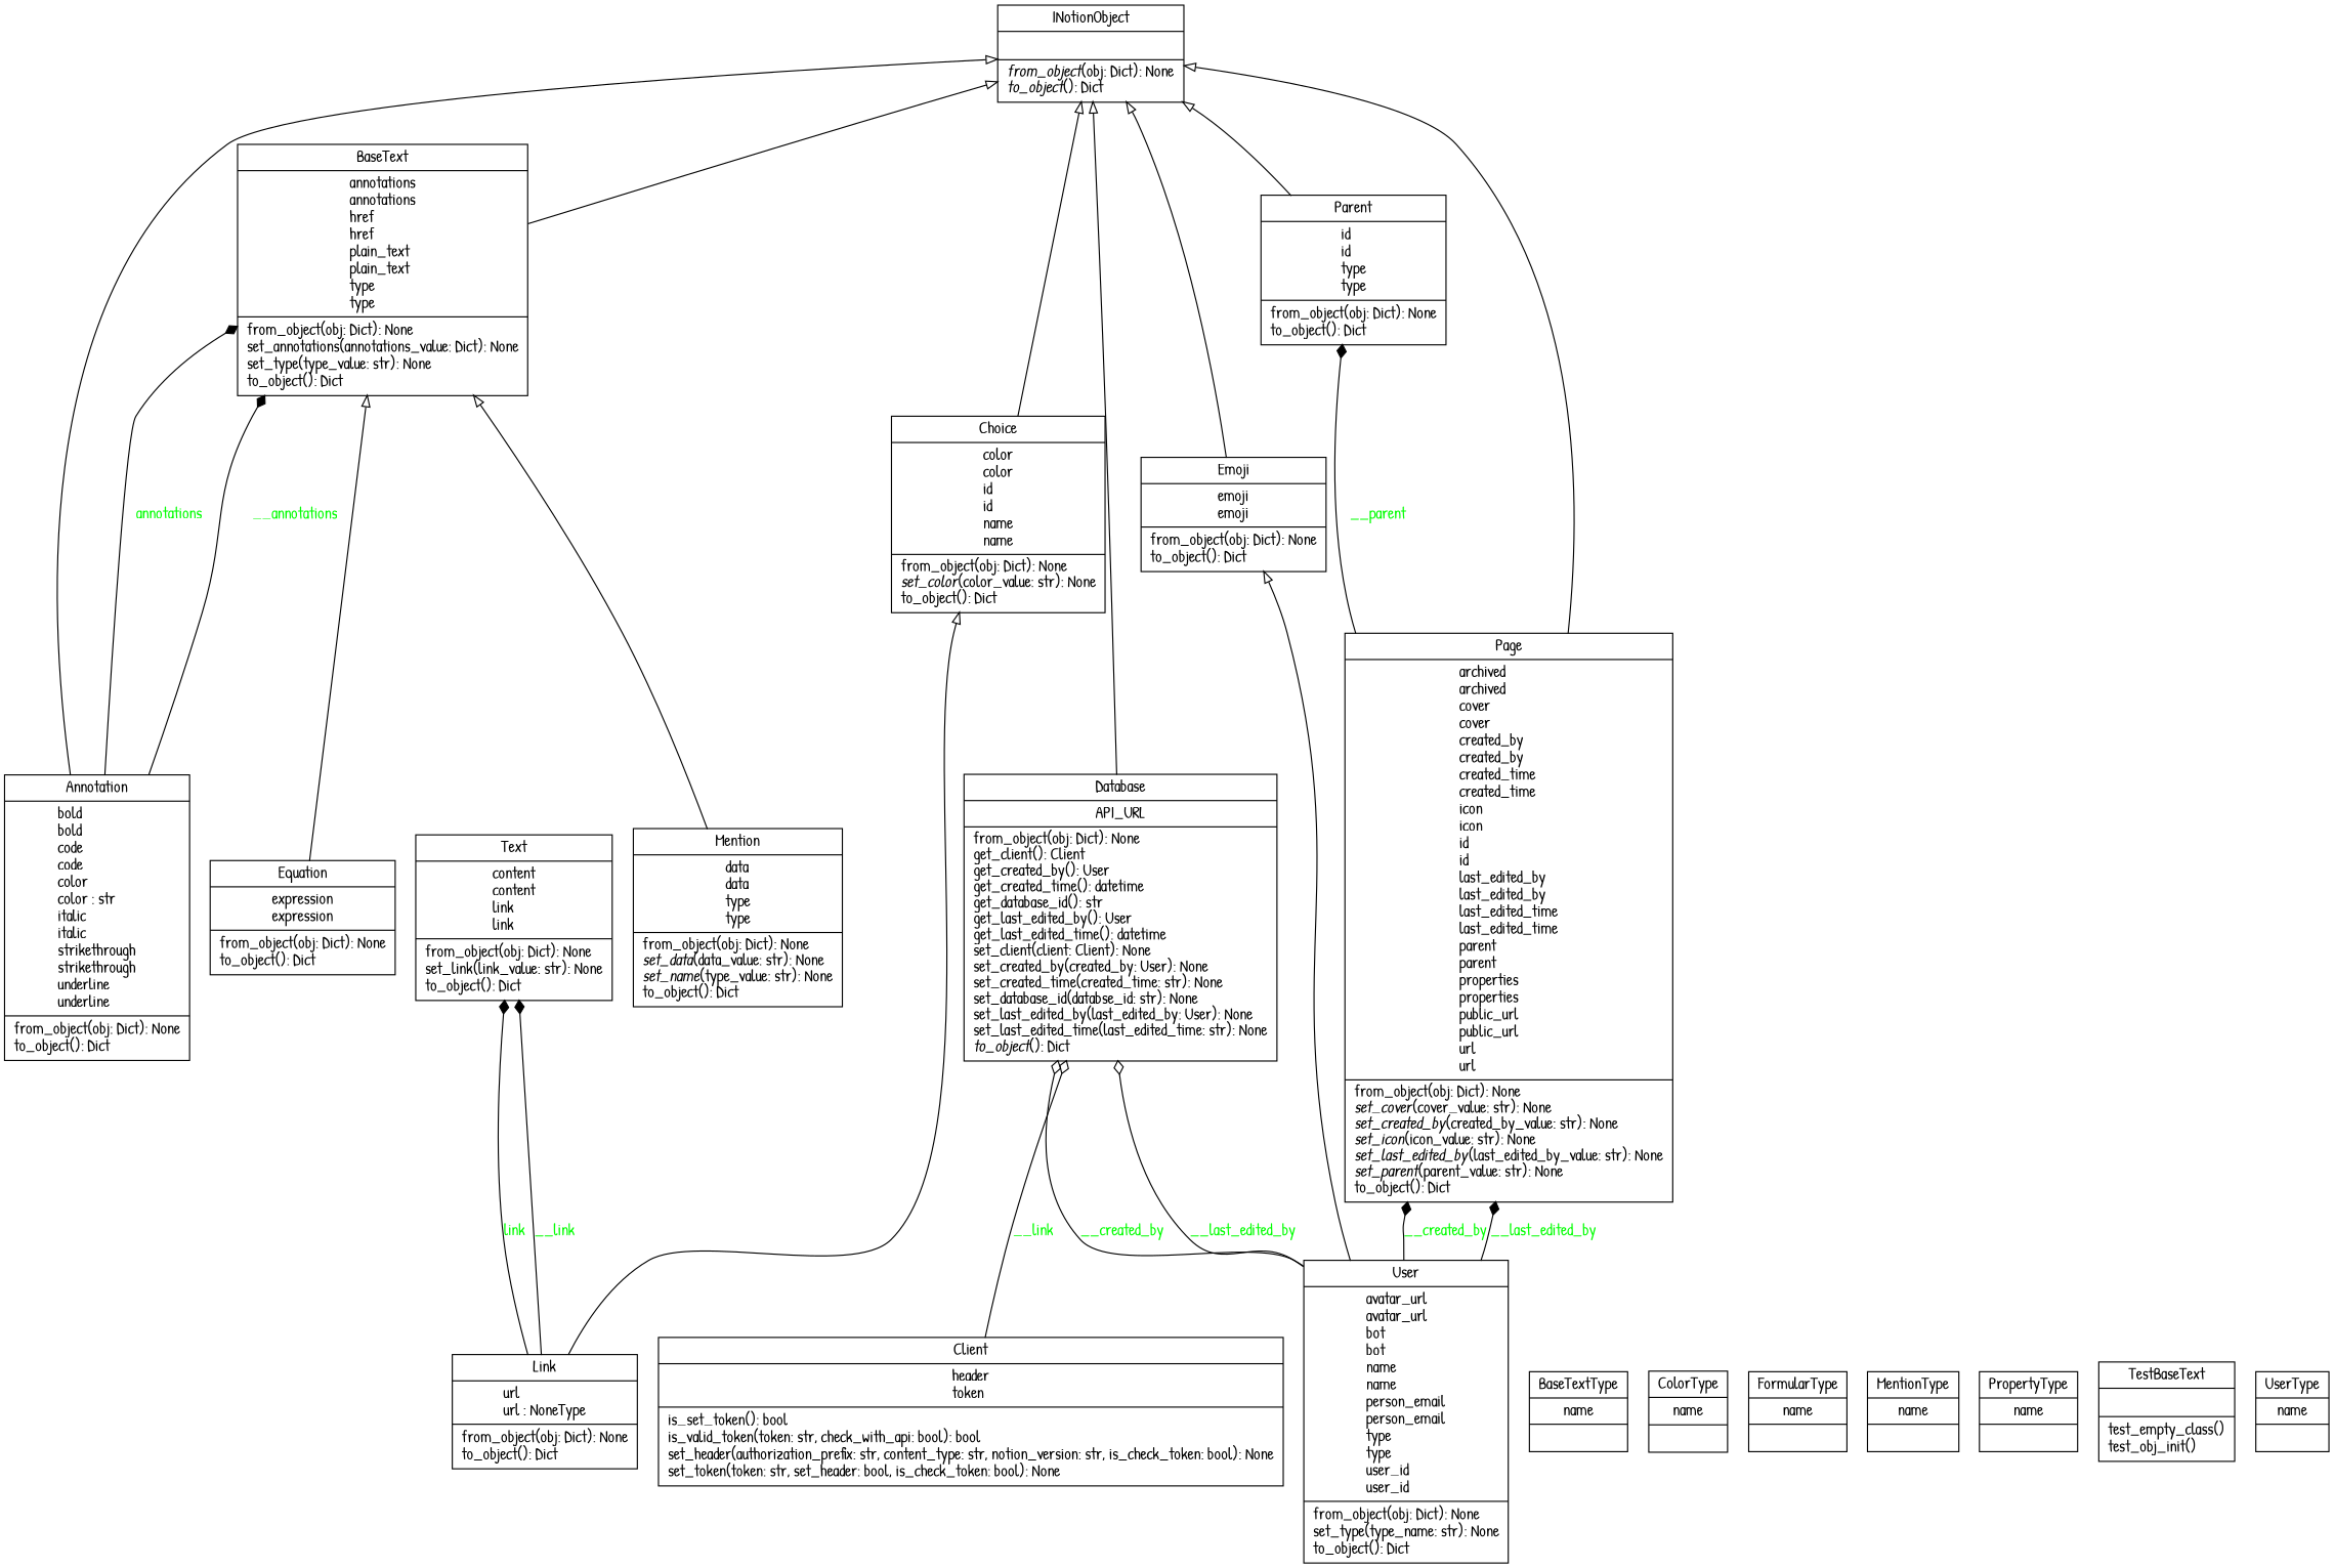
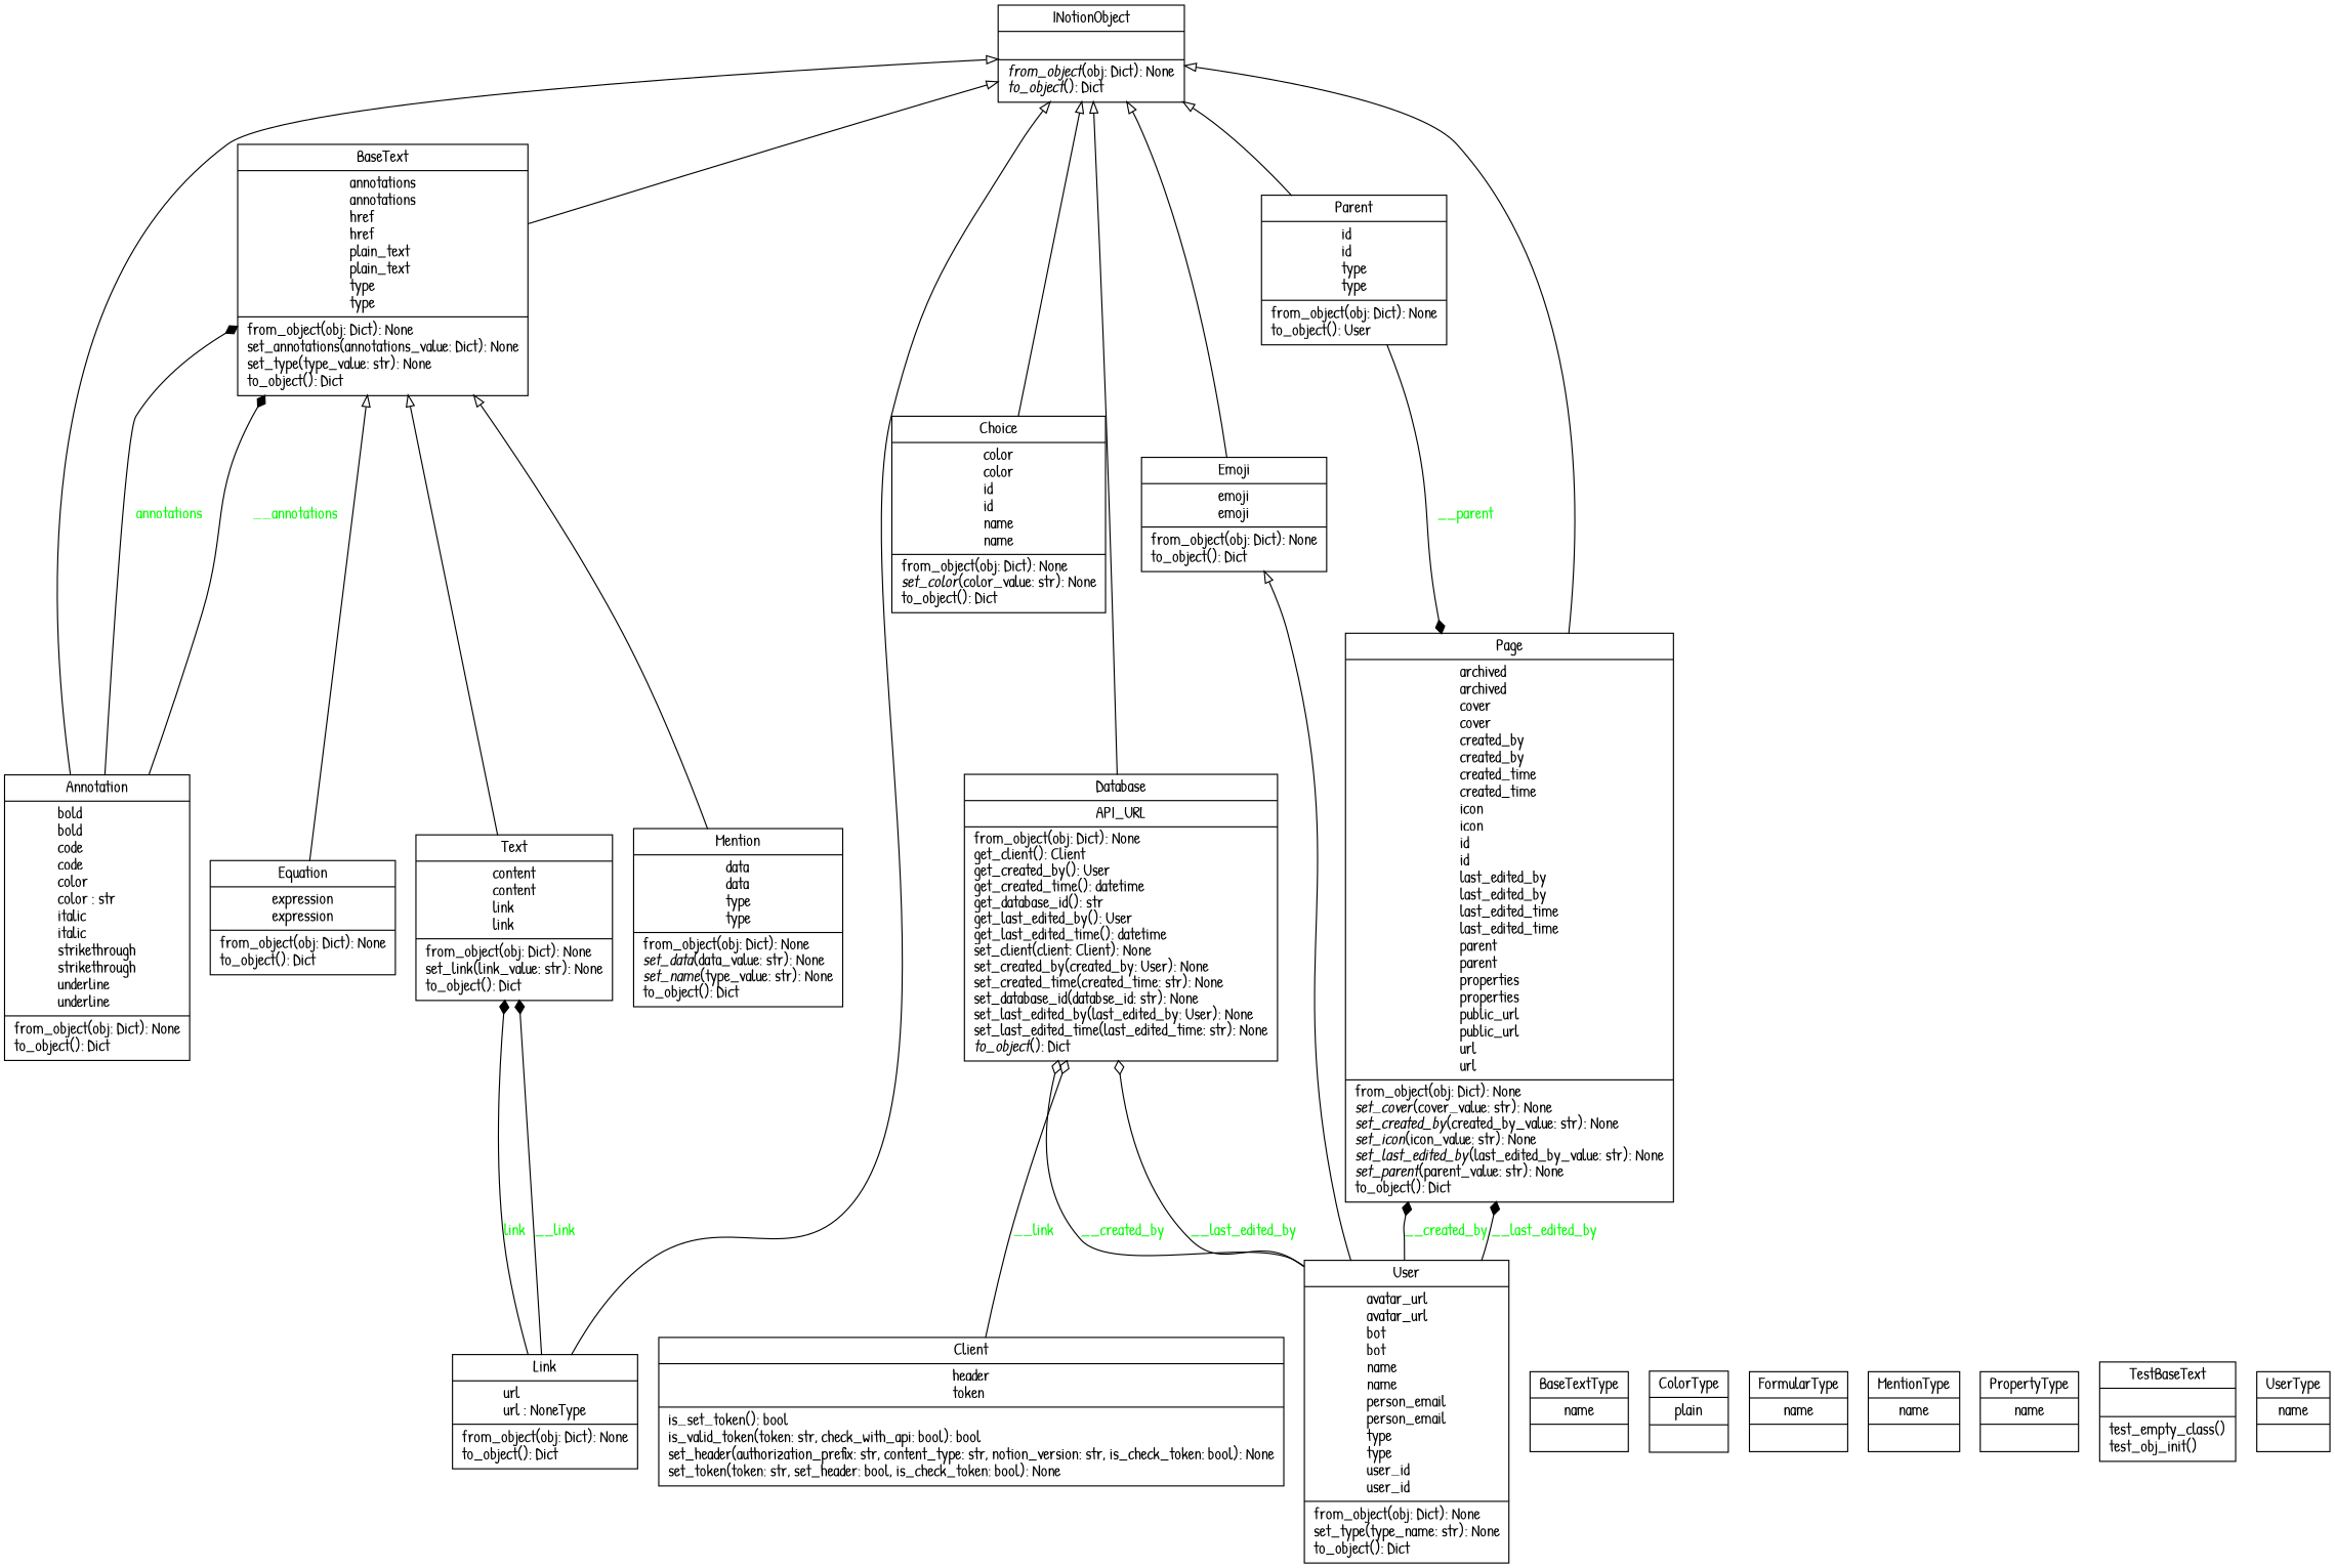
  digraph {
    fontname="Patrick Hand"
    rankdir=BT
    node [color=black fontcolor=black fontname="Patrick Hand" shape=record style=solid]
    edge [arrowhead=empty arrowtail=none fontname="Patrick Hand"]
    n1 [label=<{Annotation|bold<br ALIGN="LEFT"/>bold<br ALIGN="LEFT"/>code<br ALIGN="LEFT"/>code<br ALIGN="LEFT"/>color<br ALIGN="LEFT"/>color : str<br ALIGN="LEFT"/>italic<br ALIGN="LEFT"/>italic<br ALIGN="LEFT"/>strikethrough<br ALIGN="LEFT"/>strikethrough<br ALIGN="LEFT"/>underline<br ALIGN="LEFT"/>underline<br ALIGN="LEFT"/>|from_object(obj: Dict): None<br ALIGN="LEFT"/>to_object(): Dict<br ALIGN="LEFT"/>}>]
    n2 [label=<{BaseText|annotations<br ALIGN="LEFT"/>annotations<br ALIGN="LEFT"/>href<br ALIGN="LEFT"/>href<br ALIGN="LEFT"/>plain_text<br ALIGN="LEFT"/>plain_text<br ALIGN="LEFT"/>type<br ALIGN="LEFT"/>type<br ALIGN="LEFT"/>|from_object(obj: Dict): None<br ALIGN="LEFT"/>set_annotations(annotations_value: Dict): None<br ALIGN="LEFT"/>set_type(type_value: str): None<br ALIGN="LEFT"/>to_object(): Dict<br ALIGN="LEFT"/>}>]
    n3 [label=<{INotionObject|<br ALIGN="LEFT"/>|<I>from_object</I>(obj: Dict): None<br ALIGN="LEFT"/><I>to_object</I>(): Dict<br ALIGN="LEFT"/>}>]
    n4 [label=<{BaseTextType|name<br ALIGN="LEFT"/>|}>]
    n5 [label=<{Choice|color<br ALIGN="LEFT"/>color<br ALIGN="LEFT"/>id<br ALIGN="LEFT"/>id<br ALIGN="LEFT"/>name<br ALIGN="LEFT"/>name<br ALIGN="LEFT"/>|from_object(obj: Dict): None<br ALIGN="LEFT"/><I>set_color</I>(color_value: str): None<br ALIGN="LEFT"/>to_object(): Dict<br ALIGN="LEFT"/>}>]
    n6 [label=<{Client|header<br ALIGN="LEFT"/>token<br ALIGN="LEFT"/>|is_set_token(): bool<br ALIGN="LEFT"/>is_valid_token(token: str, check_with_api: bool): bool<br ALIGN="LEFT"/>set_header(authorization_prefix: str, content_type: str, notion_version: str, is_check_token: bool): None<br ALIGN="LEFT"/>set_token(token: str, set_header: bool, is_check_token: bool): None<br ALIGN="LEFT"/>}>]
    n7 [label=<{Database|API_URL<br ALIGN="LEFT"/>|from_object(obj: Dict): None<br ALIGN="LEFT"/>get_client(): Client<br ALIGN="LEFT"/>get_created_by(): User<br ALIGN="LEFT"/>get_created_time(): datetime<br ALIGN="LEFT"/>get_database_id(): str<br ALIGN="LEFT"/>get_last_edited_by(): User<br ALIGN="LEFT"/>get_last_edited_time(): datetime<br ALIGN="LEFT"/>set_client(client: Client): None<br ALIGN="LEFT"/>set_created_by(created_by: User): None<br ALIGN="LEFT"/>set_created_time(created_time: str): None<br ALIGN="LEFT"/>set_database_id(databse_id: str): None<br ALIGN="LEFT"/>set_last_edited_by(last_edited_by: User): None<br ALIGN="LEFT"/>set_last_edited_time(last_edited_time: str): None<br ALIGN="LEFT"/><I>to_object</I>(): Dict<br ALIGN="LEFT"/>}>]
-   n8 [label=<{ColorType|name<br ALIGN="LEFT"/>|}>]
+   n8 [label=<{ColorType|plain<br ALIGN="LEFT"/>|}>]
    n9 [label=<{Emoji|emoji<br ALIGN="LEFT"/>emoji<br ALIGN="LEFT"/>|from_object(obj: Dict): None<br ALIGN="LEFT"/>to_object(): Dict<br ALIGN="LEFT"/>}>]
    n10 [label=<{Equation|expression<br ALIGN="LEFT"/>expression<br ALIGN="LEFT"/>|from_object(obj: Dict): None<br ALIGN="LEFT"/>to_object(): Dict<br ALIGN="LEFT"/>}>]
    n11 [label=<{FormularType|name<br ALIGN="LEFT"/>|}>]
    n12 [label=<{Link|url<br ALIGN="LEFT"/>url : NoneType<br ALIGN="LEFT"/>|from_object(obj: Dict): None<br ALIGN="LEFT"/>to_object(): Dict<br ALIGN="LEFT"/>}>]
    n13 [label=<{Text|content<br ALIGN="LEFT"/>content<br ALIGN="LEFT"/>link<br ALIGN="LEFT"/>link<br ALIGN="LEFT"/>|from_object(obj: Dict): None<br ALIGN="LEFT"/>set_link(link_value: str): None<br ALIGN="LEFT"/>to_object(): Dict<br ALIGN="LEFT"/>}>]
    n14 [label=<{Mention|data<br ALIGN="LEFT"/>data<br ALIGN="LEFT"/>type<br ALIGN="LEFT"/>type<br ALIGN="LEFT"/>|from_object(obj: Dict): None<br ALIGN="LEFT"/><I>set_data</I>(data_value: str): None<br ALIGN="LEFT"/><I>set_name</I>(type_value: str): None<br ALIGN="LEFT"/>to_object(): Dict<br ALIGN="LEFT"/>}>]
    n15 [label=<{MentionType|name<br ALIGN="LEFT"/>|}>]
    n16 [label=<{Page|archived<br ALIGN="LEFT"/>archived<br ALIGN="LEFT"/>cover<br ALIGN="LEFT"/>cover<br ALIGN="LEFT"/>created_by<br ALIGN="LEFT"/>created_by<br ALIGN="LEFT"/>created_time<br ALIGN="LEFT"/>created_time<br ALIGN="LEFT"/>icon<br ALIGN="LEFT"/>icon<br ALIGN="LEFT"/>id<br ALIGN="LEFT"/>id<br ALIGN="LEFT"/>last_edited_by<br ALIGN="LEFT"/>last_edited_by<br ALIGN="LEFT"/>last_edited_time<br ALIGN="LEFT"/>last_edited_time<br ALIGN="LEFT"/>parent<br ALIGN="LEFT"/>parent<br ALIGN="LEFT"/>properties<br ALIGN="LEFT"/>properties<br ALIGN="LEFT"/>public_url<br ALIGN="LEFT"/>public_url<br ALIGN="LEFT"/>url<br ALIGN="LEFT"/>url<br ALIGN="LEFT"/>|from_object(obj: Dict): None<br ALIGN="LEFT"/><I>set_cover</I>(cover_value: str): None<br ALIGN="LEFT"/><I>set_created_by</I>(created_by_value: str): None<br ALIGN="LEFT"/><I>set_icon</I>(icon_value: str): None<br ALIGN="LEFT"/><I>set_last_edited_by</I>(last_edited_by_value: str): None<br ALIGN="LEFT"/><I>set_parent</I>(parent_value: str): None<br ALIGN="LEFT"/>to_object(): Dict<br ALIGN="LEFT"/>}>]
-   n17 [label=<{Parent|id<br ALIGN="LEFT"/>id<br ALIGN="LEFT"/>type<br ALIGN="LEFT"/>type<br ALIGN="LEFT"/>|from_object(obj: Dict): None<br ALIGN="LEFT"/>to_object(): Dict<br ALIGN="LEFT"/>}>]
+   n17 [label=<{Parent|id<br ALIGN="LEFT"/>id<br ALIGN="LEFT"/>type<br ALIGN="LEFT"/>type<br ALIGN="LEFT"/>|from_object(obj: Dict): None<br ALIGN="LEFT"/>to_object(): User<br ALIGN="LEFT"/>}>]
    n18 [label=<{PropertyType|name<br ALIGN="LEFT"/>|}>]
    n19 [label=<{TestBaseText|<br ALIGN="LEFT"/>|test_empty_class()<br ALIGN="LEFT"/>test_obj_init()<br ALIGN="LEFT"/>}>]
    n20 [label=<{User|avatar_url<br ALIGN="LEFT"/>avatar_url<br ALIGN="LEFT"/>bot<br ALIGN="LEFT"/>bot<br ALIGN="LEFT"/>name<br ALIGN="LEFT"/>name<br ALIGN="LEFT"/>person_email<br ALIGN="LEFT"/>person_email<br ALIGN="LEFT"/>type<br ALIGN="LEFT"/>type<br ALIGN="LEFT"/>user_id<br ALIGN="LEFT"/>user_id<br ALIGN="LEFT"/>|from_object(obj: Dict): None<br ALIGN="LEFT"/>set_type(type_name: str): None<br ALIGN="LEFT"/>to_object(): Dict<br ALIGN="LEFT"/>}>]
    n21 [label=<{UserType|name<br ALIGN="LEFT"/>|}>]
    n1 -> n2 [arrowhead=diamond fontcolor=green label=annotations style=solid]
    n1 -> n2 [arrowhead=diamond fontcolor=green label=__annotations style=solid]
    n1 -> n3
    n2 -> n3
    n5 -> n3
    n6 -> n7 [arrowhead=odiamond fontcolor=green label=__link style=solid]
    n7 -> n3
    n9 -> n3
    n10 -> n2
-   n12 -> n5
+   n12 -> n3
    n12 -> n13 [arrowhead=diamond fontcolor=green label=link style=solid]
    n12 -> n13 [arrowhead=diamond fontcolor=green label=__link style=solid]
+   n13 -> n2
    n14 -> n2
    n16 -> n3
    n17 -> n3
-   n16 -> n17 [arrowhead=diamond fontcolor=green label=__parent style=solid]
+   n17 -> n16 [arrowhead=diamond fontcolor=green label=__parent style=solid]
    n20 -> n7 [arrowhead=odiamond fontcolor=green label=__created_by style=solid]
    n20 -> n7 [arrowhead=odiamond fontcolor=green label=__last_edited_by style=solid]
    n20 -> n9
    n20 -> n16 [arrowhead=diamond fontcolor=green label=__created_by style=solid]
    n20 -> n16 [arrowhead=diamond fontcolor=green label=__last_edited_by style=solid]
  }
